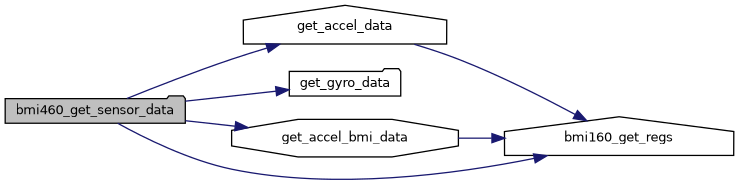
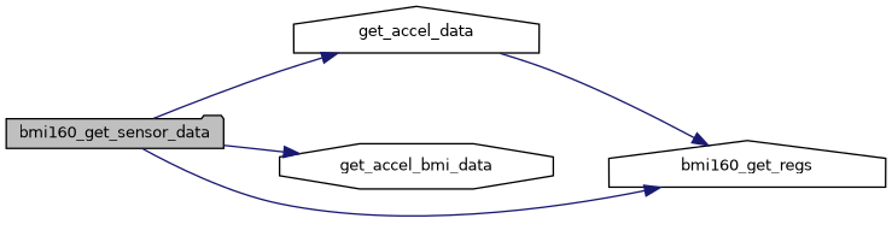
  digraph {
    rankdir=LR
    node [color=black fillcolor=white fontname=Helvetica fontsize=10 shape=folder style=filled]
    edge [color=midnightblue fontname=Helvetica fontsize=10 labelfontname=Helvetica labelfontsize=10 style=solid]
-   n1 [fillcolor=grey75 fontcolor=black height=0.2 label=bmi460_get_sensor_data width=0.4]
+   n1 [fillcolor=grey75 fontcolor=black height=0.2 label=bmi160_get_sensor_data width=0.4]
    n2 [height=0.2 label=get_accel_data shape=house width=0.4]
-   n3 [height=0.2 label=get_gyro_data width=0.4]
    n4 [height=0.2 label=get_accel_bmi_data shape=octagon width=0.4]
    n5 [height=0.2 label=bmi160_get_regs shape=house width=0.4]
    n1 -> n2
-   n1 -> n3
    n1 -> n4
    n1 -> n5
    n2 -> n5
-   n4 -> n5
  }
